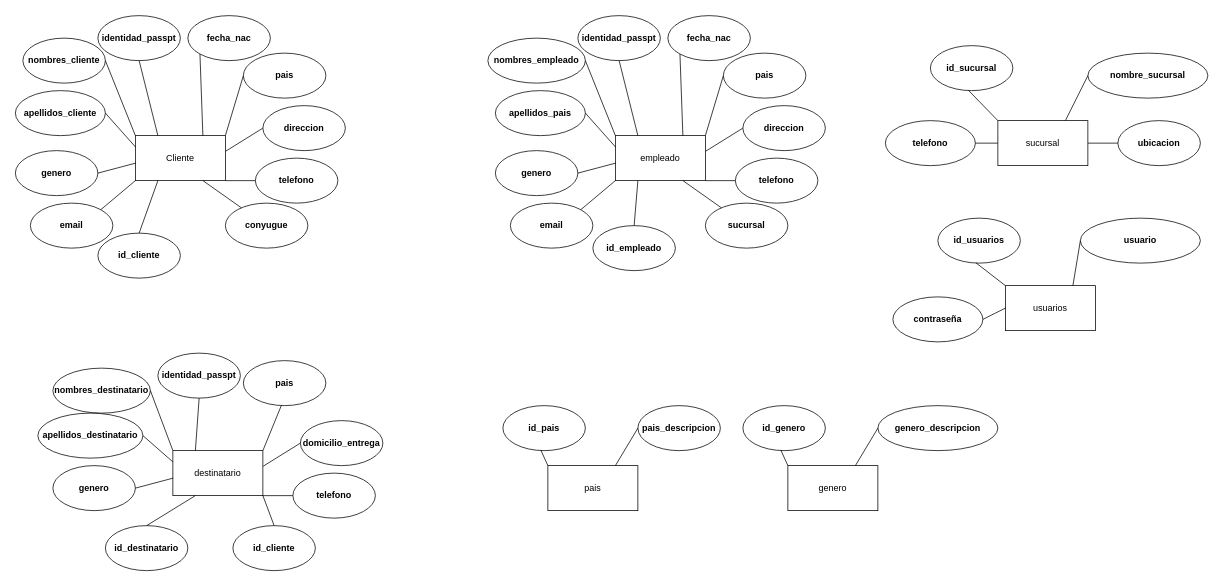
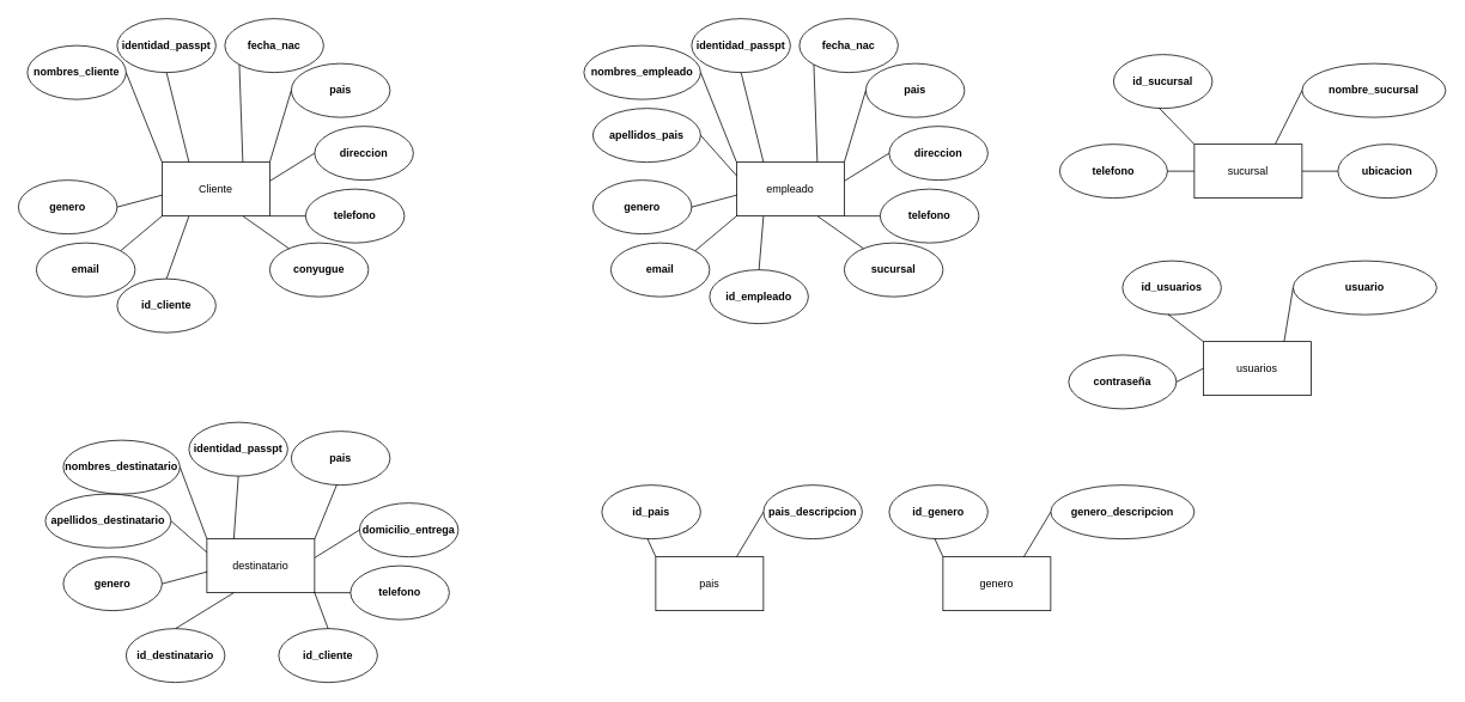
  <mxCell id="0" />
  <mxCell id="1" parent="0" />
  <mxCell id="2" value="Cliente" style="rounded=0;whiteSpace=wrap;html=1;" parent="1" vertex="1"><mxGeometry x="180" y="180" width="120" height="60" as="geometry" /></mxCell>
  <mxCell id="3" value="nombres_cliente" style="ellipse;whiteSpace=wrap;html=1;fontStyle=1" parent="1" vertex="1"><mxGeometry x="30" y="50" width="110" height="60" as="geometry" /></mxCell>
  <mxCell id="4" value="&lt;b&gt;identidad_passpt&lt;/b&gt;" style="ellipse;whiteSpace=wrap;html=1;" parent="1" vertex="1"><mxGeometry x="130" y="20" width="110" height="60" as="geometry" /></mxCell>
- <mxCell id="5" value="apellidos_cliente" style="ellipse;whiteSpace=wrap;html=1;fontStyle=1" parent="1" vertex="1"><mxGeometry y="120" width="120" height="60" as="geometry" x="20" /></mxCell>
  <mxCell id="6" value="&lt;b&gt;fecha_nac&lt;/b&gt;" style="ellipse;whiteSpace=wrap;html=1;" parent="1" vertex="1"><mxGeometry x="250" y="20" width="110" height="60" as="geometry" /></mxCell>
  <mxCell id="7" value="" style="endArrow=none;html=1;exitX=1;exitY=0.5;exitDx=0;exitDy=0;entryX=0;entryY=0;entryDx=0;entryDy=0;fontStyle=1" parent="1" source="3" target="2" edge="1"><mxGeometry width="50" height="50" relative="1" as="geometry"><mxPoint x="420" y="330" as="sourcePoint" /><mxPoint x="470" y="280" as="targetPoint" /></mxGeometry></mxCell>
  <mxCell id="8" value="" style="endArrow=none;html=1;exitX=0.75;exitY=0;exitDx=0;exitDy=0;entryX=0;entryY=1;entryDx=0;entryDy=0;" parent="1" source="2" target="6" edge="1"><mxGeometry width="50" height="50" relative="1" as="geometry"><mxPoint x="420" y="330" as="sourcePoint" /><mxPoint x="470" y="280" as="targetPoint" /></mxGeometry></mxCell>
  <mxCell id="9" value="" style="endArrow=none;html=1;exitX=0.25;exitY=0;exitDx=0;exitDy=0;entryX=0.5;entryY=1;entryDx=0;entryDy=0;" parent="1" source="2" target="4" edge="1"><mxGeometry width="50" height="50" relative="1" as="geometry"><mxPoint x="310" y="250" as="sourcePoint" /><mxPoint x="340" y="260" as="targetPoint" /></mxGeometry></mxCell>
  <mxCell id="10" value="&lt;b&gt;pais&lt;/b&gt;" style="ellipse;whiteSpace=wrap;html=1;" parent="1" vertex="1"><mxGeometry x="324" y="70" width="110" height="60" as="geometry" /></mxCell>
  <mxCell id="11" value="&lt;b&gt;direccion&lt;/b&gt;" style="ellipse;whiteSpace=wrap;html=1;" parent="1" vertex="1"><mxGeometry x="350" y="140" width="110" height="60" as="geometry" /></mxCell>
  <mxCell id="12" value="&lt;b&gt;telefono&lt;/b&gt;" style="ellipse;whiteSpace=wrap;html=1;" parent="1" vertex="1"><mxGeometry x="340" y="210" width="110" height="60" as="geometry" /></mxCell>
- <mxCell id="13" value="" style="endArrow=none;html=1;exitX=1;exitY=0.5;exitDx=0;exitDy=0;entryX=0;entryY=0.25;entryDx=0;entryDy=0;fontStyle=1;" parent="1" source="5" target="2" edge="1"><mxGeometry width="50" height="50" relative="1" as="geometry"><mxPoint x="150" y="170" as="sourcePoint" /><mxPoint x="170" y="250" as="targetPoint" /></mxGeometry></mxCell>
  <mxCell id="14" value="&lt;b&gt;genero&lt;/b&gt;" style="ellipse;whiteSpace=wrap;html=1;" parent="1" vertex="1"><mxGeometry y="200" width="110" height="60" as="geometry" x="20" /></mxCell>
  <mxCell id="15" value="&lt;b&gt;email&lt;/b&gt;" style="ellipse;whiteSpace=wrap;html=1;" parent="1" vertex="1"><mxGeometry x="40" y="270" width="110" height="60" as="geometry" /></mxCell>
  <mxCell id="16" value="&lt;b&gt;conyugue&lt;/b&gt;" style="ellipse;whiteSpace=wrap;html=1;" parent="1" vertex="1"><mxGeometry x="300" y="270" width="110" height="60" as="geometry" /></mxCell>
  <mxCell id="17" value="" style="endArrow=none;html=1;exitX=1;exitY=0.5;exitDx=0;exitDy=0;entryX=0.003;entryY=0.611;entryDx=0;entryDy=0;fontStyle=1;entryPerimeter=0;" parent="1" source="14" target="2" edge="1"><mxGeometry width="50" height="50" relative="1" as="geometry"><mxPoint x="150" y="160" as="sourcePoint" /><mxPoint x="190" y="205" as="targetPoint" /><Array as="points" /></mxGeometry></mxCell>
  <mxCell id="18" value="" style="endArrow=none;html=1;exitX=1;exitY=0;exitDx=0;exitDy=0;entryX=0;entryY=1;entryDx=0;entryDy=0;fontStyle=1;" parent="1" source="15" target="2" edge="1"><mxGeometry width="50" height="50" relative="1" as="geometry"><mxPoint x="140" y="240" as="sourcePoint" /><mxPoint x="190.36" y="226.66" as="targetPoint" /><Array as="points" /></mxGeometry></mxCell>
  <mxCell id="19" value="" style="endArrow=none;html=1;exitX=1;exitY=0;exitDx=0;exitDy=0;entryX=0;entryY=0.5;entryDx=0;entryDy=0;" parent="1" source="2" target="10" edge="1"><mxGeometry width="50" height="50" relative="1" as="geometry"><mxPoint x="280" y="190" as="sourcePoint" /><mxPoint x="296.109" y="101.213" as="targetPoint" /></mxGeometry></mxCell>
  <mxCell id="20" value="" style="endArrow=none;html=1;exitX=1.003;exitY=0.347;exitDx=0;exitDy=0;entryX=0;entryY=0.5;entryDx=0;entryDy=0;exitPerimeter=0;" parent="1" source="2" target="11" edge="1"><mxGeometry width="50" height="50" relative="1" as="geometry"><mxPoint x="290" y="274.39" as="sourcePoint" /><mxPoint x="306.109" y="185.603" as="targetPoint" /></mxGeometry></mxCell>
  <mxCell id="21" value="" style="endArrow=none;html=1;exitX=1;exitY=1;exitDx=0;exitDy=0;entryX=0;entryY=0.5;entryDx=0;entryDy=0;" parent="1" source="2" target="12" edge="1"><mxGeometry width="50" height="50" relative="1" as="geometry"><mxPoint x="263.89" y="308.79" as="sourcePoint" /><mxPoint x="279.999" y="220.003" as="targetPoint" /></mxGeometry></mxCell>
  <mxCell id="22" value="" style="endArrow=none;html=1;entryX=0.75;entryY=1;entryDx=0;entryDy=0;" parent="1" source="16" target="2" edge="1"><mxGeometry width="50" height="50" relative="1" as="geometry"><mxPoint x="310" y="220" as="sourcePoint" /><mxPoint x="326.109" y="131.213" as="targetPoint" /></mxGeometry></mxCell>
  <mxCell id="23" value="empleado" style="rounded=0;whiteSpace=wrap;html=1;" parent="1" vertex="1"><mxGeometry x="820" y="180" width="120" height="60" as="geometry" /></mxCell>
  <mxCell id="24" value="nombres_empleado" style="ellipse;whiteSpace=wrap;html=1;fontStyle=1" parent="1" vertex="1"><mxGeometry x="650" y="50" width="130" height="60" as="geometry" /></mxCell>
  <mxCell id="25" value="&lt;b&gt;identidad_passpt&lt;/b&gt;" style="ellipse;whiteSpace=wrap;html=1;" parent="1" vertex="1"><mxGeometry x="770" y="20" width="110" height="60" as="geometry" /></mxCell>
  <mxCell id="26" value="apellidos_pais" style="ellipse;whiteSpace=wrap;html=1;fontStyle=1" parent="1" vertex="1"><mxGeometry x="660" y="120" width="120" height="60" as="geometry" /></mxCell>
  <mxCell id="27" value="&lt;b&gt;fecha_nac&lt;/b&gt;" style="ellipse;whiteSpace=wrap;html=1;" parent="1" vertex="1"><mxGeometry x="890" y="20" width="110" height="60" as="geometry" /></mxCell>
  <mxCell id="28" value="" style="endArrow=none;html=1;exitX=1;exitY=0.5;exitDx=0;exitDy=0;entryX=0;entryY=0;entryDx=0;entryDy=0;fontStyle=1" parent="1" source="24" target="23" edge="1"><mxGeometry width="50" height="50" relative="1" as="geometry"><mxPoint x="1060" y="330" as="sourcePoint" /><mxPoint x="1110" y="280" as="targetPoint" /></mxGeometry></mxCell>
  <mxCell id="29" value="" style="endArrow=none;html=1;exitX=0.75;exitY=0;exitDx=0;exitDy=0;entryX=0;entryY=1;entryDx=0;entryDy=0;" parent="1" source="23" target="27" edge="1"><mxGeometry width="50" height="50" relative="1" as="geometry"><mxPoint x="1060" y="330" as="sourcePoint" /><mxPoint x="1110" y="280" as="targetPoint" /></mxGeometry></mxCell>
  <mxCell id="30" value="" style="endArrow=none;html=1;exitX=0.25;exitY=0;exitDx=0;exitDy=0;entryX=0.5;entryY=1;entryDx=0;entryDy=0;" parent="1" source="23" target="25" edge="1"><mxGeometry width="50" height="50" relative="1" as="geometry"><mxPoint x="950" y="250" as="sourcePoint" /><mxPoint x="980" y="260" as="targetPoint" /></mxGeometry></mxCell>
  <mxCell id="31" value="&lt;b&gt;pais&lt;/b&gt;" style="ellipse;whiteSpace=wrap;html=1;" parent="1" vertex="1"><mxGeometry x="964" y="70" width="110" height="60" as="geometry" /></mxCell>
  <mxCell id="32" value="&lt;b&gt;direccion&lt;/b&gt;" style="ellipse;whiteSpace=wrap;html=1;" parent="1" vertex="1"><mxGeometry x="990" y="140" width="110" height="60" as="geometry" /></mxCell>
  <mxCell id="33" value="&lt;b&gt;telefono&lt;/b&gt;" style="ellipse;whiteSpace=wrap;html=1;" parent="1" vertex="1"><mxGeometry x="980" y="210" width="110" height="60" as="geometry" /></mxCell>
  <mxCell id="34" value="" style="endArrow=none;html=1;exitX=1;exitY=0.5;exitDx=0;exitDy=0;entryX=0;entryY=0.25;entryDx=0;entryDy=0;fontStyle=1;" parent="1" source="26" target="23" edge="1"><mxGeometry width="50" height="50" relative="1" as="geometry"><mxPoint x="790" y="170" as="sourcePoint" /><mxPoint x="810" y="250" as="targetPoint" /></mxGeometry></mxCell>
  <mxCell id="35" value="&lt;b&gt;genero&lt;/b&gt;" style="ellipse;whiteSpace=wrap;html=1;" parent="1" vertex="1"><mxGeometry x="660" y="200" width="110" height="60" as="geometry" /></mxCell>
  <mxCell id="36" value="&lt;b&gt;email&lt;/b&gt;" style="ellipse;whiteSpace=wrap;html=1;" parent="1" vertex="1"><mxGeometry x="680" y="270" width="110" height="60" as="geometry" /></mxCell>
  <mxCell id="37" value="&lt;b&gt;sucursal&lt;/b&gt;" style="ellipse;whiteSpace=wrap;html=1;" parent="1" vertex="1"><mxGeometry x="940" y="270" width="110" height="60" as="geometry" /></mxCell>
  <mxCell id="38" value="" style="endArrow=none;html=1;exitX=1;exitY=0.5;exitDx=0;exitDy=0;entryX=0.003;entryY=0.611;entryDx=0;entryDy=0;fontStyle=1;entryPerimeter=0;" parent="1" source="35" target="23" edge="1"><mxGeometry width="50" height="50" relative="1" as="geometry"><mxPoint x="790" y="160" as="sourcePoint" /><mxPoint x="830" y="205" as="targetPoint" /><Array as="points" /></mxGeometry></mxCell>
  <mxCell id="39" value="" style="endArrow=none;html=1;exitX=1;exitY=0;exitDx=0;exitDy=0;entryX=0;entryY=1;entryDx=0;entryDy=0;fontStyle=1;" parent="1" source="36" target="23" edge="1"><mxGeometry width="50" height="50" relative="1" as="geometry"><mxPoint x="780" y="240" as="sourcePoint" /><mxPoint x="830.36" y="226.66" as="targetPoint" /><Array as="points" /></mxGeometry></mxCell>
  <mxCell id="40" value="" style="endArrow=none;html=1;exitX=1;exitY=0;exitDx=0;exitDy=0;entryX=0;entryY=0.5;entryDx=0;entryDy=0;" parent="1" source="23" target="31" edge="1"><mxGeometry width="50" height="50" relative="1" as="geometry"><mxPoint x="920" y="190" as="sourcePoint" /><mxPoint x="936.109" y="101.213" as="targetPoint" /></mxGeometry></mxCell>
  <mxCell id="41" value="" style="endArrow=none;html=1;exitX=1.003;exitY=0.347;exitDx=0;exitDy=0;entryX=0;entryY=0.5;entryDx=0;entryDy=0;exitPerimeter=0;" parent="1" source="23" target="32" edge="1"><mxGeometry width="50" height="50" relative="1" as="geometry"><mxPoint x="930" y="274.39" as="sourcePoint" /><mxPoint x="946.109" y="185.603" as="targetPoint" /></mxGeometry></mxCell>
  <mxCell id="42" value="" style="endArrow=none;html=1;exitX=1;exitY=1;exitDx=0;exitDy=0;entryX=0;entryY=0.5;entryDx=0;entryDy=0;" parent="1" source="23" target="33" edge="1"><mxGeometry width="50" height="50" relative="1" as="geometry"><mxPoint x="903.89" y="308.79" as="sourcePoint" /><mxPoint x="919.999" y="220.003" as="targetPoint" /></mxGeometry></mxCell>
  <mxCell id="43" value="" style="endArrow=none;html=1;entryX=0.75;entryY=1;entryDx=0;entryDy=0;" parent="1" source="37" target="23" edge="1"><mxGeometry width="50" height="50" relative="1" as="geometry"><mxPoint x="950" y="220" as="sourcePoint" /><mxPoint x="966.109" y="131.213" as="targetPoint" /></mxGeometry></mxCell>
  <mxCell id="44" value="destinatario" style="rounded=0;whiteSpace=wrap;html=1;" parent="1" vertex="1"><mxGeometry x="230" y="600" width="120" height="60" as="geometry" /></mxCell>
  <mxCell id="45" value="nombres_destinatario" style="ellipse;whiteSpace=wrap;html=1;fontStyle=1" parent="1" vertex="1"><mxGeometry x="70" y="490" width="130" height="60" as="geometry" /></mxCell>
  <mxCell id="46" value="&lt;b&gt;identidad_passpt&lt;/b&gt;" style="ellipse;whiteSpace=wrap;html=1;" parent="1" vertex="1"><mxGeometry x="210" y="470" width="110" height="60" as="geometry" /></mxCell>
  <mxCell id="47" value="apellidos_destinatario" style="ellipse;whiteSpace=wrap;html=1;fontStyle=1" parent="1" vertex="1"><mxGeometry x="50" y="550" width="140" height="60" as="geometry" /></mxCell>
  <mxCell id="48" value="" style="endArrow=none;html=1;exitX=1;exitY=0.5;exitDx=0;exitDy=0;entryX=0;entryY=0;entryDx=0;entryDy=0;fontStyle=1" parent="1" source="45" target="44" edge="1"><mxGeometry width="50" height="50" relative="1" as="geometry"><mxPoint x="470" y="750" as="sourcePoint" /><mxPoint x="520" y="700" as="targetPoint" /></mxGeometry></mxCell>
  <mxCell id="49" value="" style="endArrow=none;html=1;exitX=0.25;exitY=0;exitDx=0;exitDy=0;entryX=0.5;entryY=1;entryDx=0;entryDy=0;" parent="1" source="44" target="46" edge="1"><mxGeometry width="50" height="50" relative="1" as="geometry"><mxPoint x="360" y="670" as="sourcePoint" /><mxPoint x="390" y="680" as="targetPoint" /></mxGeometry></mxCell>
  <mxCell id="50" value="&lt;b&gt;pais&lt;/b&gt;" style="ellipse;whiteSpace=wrap;html=1;" parent="1" vertex="1"><mxGeometry x="324" y="480" width="110" height="60" as="geometry" /></mxCell>
  <mxCell id="51" value="&lt;b&gt;domicilio_entrega&lt;/b&gt;" style="ellipse;whiteSpace=wrap;html=1;" parent="1" vertex="1"><mxGeometry x="400" y="560" width="110" height="60" as="geometry" /></mxCell>
  <mxCell id="52" value="&lt;b&gt;telefono&lt;/b&gt;" style="ellipse;whiteSpace=wrap;html=1;" parent="1" vertex="1"><mxGeometry x="390" y="630" width="110" height="60" as="geometry" /></mxCell>
  <mxCell id="53" value="" style="endArrow=none;html=1;exitX=1;exitY=0.5;exitDx=0;exitDy=0;entryX=0;entryY=0.25;entryDx=0;entryDy=0;fontStyle=1;" parent="1" source="47" target="44" edge="1"><mxGeometry width="50" height="50" relative="1" as="geometry"><mxPoint x="200" y="590" as="sourcePoint" /><mxPoint x="220" y="670" as="targetPoint" /></mxGeometry></mxCell>
  <mxCell id="54" value="&lt;b&gt;genero&lt;/b&gt;" style="ellipse;whiteSpace=wrap;html=1;" parent="1" vertex="1"><mxGeometry x="70" y="620" width="110" height="60" as="geometry" /></mxCell>
  <mxCell id="55" value="" style="endArrow=none;html=1;exitX=1;exitY=0.5;exitDx=0;exitDy=0;entryX=0.003;entryY=0.611;entryDx=0;entryDy=0;fontStyle=1;entryPerimeter=0;" parent="1" source="54" target="44" edge="1"><mxGeometry width="50" height="50" relative="1" as="geometry"><mxPoint x="200" y="580" as="sourcePoint" /><mxPoint x="240" y="625" as="targetPoint" /><Array as="points" /></mxGeometry></mxCell>
  <mxCell id="56" value="" style="endArrow=none;html=1;exitX=1;exitY=0;exitDx=0;exitDy=0;entryX=0.461;entryY=0.993;entryDx=0;entryDy=0;entryPerimeter=0;" parent="1" source="44" target="50" edge="1"><mxGeometry width="50" height="50" relative="1" as="geometry"><mxPoint x="330" y="610" as="sourcePoint" /><mxPoint x="346.109" y="521.213" as="targetPoint" /></mxGeometry></mxCell>
  <mxCell id="57" value="" style="endArrow=none;html=1;exitX=1.003;exitY=0.347;exitDx=0;exitDy=0;entryX=0;entryY=0.5;entryDx=0;entryDy=0;exitPerimeter=0;" parent="1" source="44" target="51" edge="1"><mxGeometry width="50" height="50" relative="1" as="geometry"><mxPoint x="340" y="694.39" as="sourcePoint" /><mxPoint x="356.109" y="605.603" as="targetPoint" /></mxGeometry></mxCell>
  <mxCell id="58" value="" style="endArrow=none;html=1;exitX=1;exitY=1;exitDx=0;exitDy=0;entryX=0;entryY=0.5;entryDx=0;entryDy=0;" parent="1" source="44" target="52" edge="1"><mxGeometry width="50" height="50" relative="1" as="geometry"><mxPoint x="313.89" y="728.79" as="sourcePoint" /><mxPoint x="329.999" y="640.003" as="targetPoint" /></mxGeometry></mxCell>
  <mxCell id="59" value="&lt;b&gt;id_cliente&lt;/b&gt;" style="ellipse;whiteSpace=wrap;html=1;" parent="1" vertex="1"><mxGeometry x="130" y="310" width="110" height="60" as="geometry" /></mxCell>
  <mxCell id="60" value="" style="endArrow=none;html=1;exitX=0.5;exitY=0;exitDx=0;exitDy=0;entryX=0.25;entryY=1;entryDx=0;entryDy=0;fontStyle=1;" parent="1" source="59" target="2" edge="1"><mxGeometry width="50" height="50" relative="1" as="geometry"><mxPoint x="143.932" y="288.809" as="sourcePoint" /><mxPoint x="190" y="250" as="targetPoint" /><Array as="points" /></mxGeometry></mxCell>
  <mxCell id="61" value="&lt;b&gt;id_empleado&lt;/b&gt;" style="ellipse;whiteSpace=wrap;html=1;" parent="1" vertex="1"><mxGeometry x="790" y="300" width="110" height="60" as="geometry" /></mxCell>
  <mxCell id="62" value="" style="endArrow=none;html=1;exitX=0.5;exitY=0;exitDx=0;exitDy=0;fontStyle=1;entryX=0.25;entryY=1;entryDx=0;entryDy=0;" parent="1" source="61" target="23" edge="1"><mxGeometry width="50" height="50" relative="1" as="geometry"><mxPoint x="803.932" y="283.809" as="sourcePoint" /><mxPoint x="870" y="235" as="targetPoint" /><Array as="points" /></mxGeometry></mxCell>
  <mxCell id="63" value="&lt;b&gt;id_destinatario&lt;/b&gt;" style="ellipse;whiteSpace=wrap;html=1;" parent="1" vertex="1"><mxGeometry x="140" y="700" width="110" height="60" as="geometry" /></mxCell>
  <mxCell id="64" value="" style="endArrow=none;html=1;exitX=0.5;exitY=0;exitDx=0;exitDy=0;entryX=0.25;entryY=1;entryDx=0;entryDy=0;fontStyle=1;" parent="1" source="63" target="44" edge="1"><mxGeometry width="50" height="50" relative="1" as="geometry"><mxPoint x="198.932" y="708.809" as="sourcePoint" /><mxPoint x="265" y="660" as="targetPoint" /><Array as="points" /></mxGeometry></mxCell>
  <mxCell id="65" value="&lt;b&gt;id_cliente&lt;/b&gt;" style="ellipse;whiteSpace=wrap;html=1;" parent="1" vertex="1"><mxGeometry x="310" y="700" width="110" height="60" as="geometry" /></mxCell>
  <mxCell id="66" value="" style="endArrow=none;html=1;exitX=1;exitY=1;exitDx=0;exitDy=0;entryX=0.5;entryY=0;entryDx=0;entryDy=0;" parent="1" source="44" target="65" edge="1"><mxGeometry width="50" height="50" relative="1" as="geometry"><mxPoint x="360" y="670" as="sourcePoint" /><mxPoint x="400" y="670" as="targetPoint" /></mxGeometry></mxCell>
  <mxCell id="67" value="pais" style="rounded=0;whiteSpace=wrap;html=1;" parent="1" vertex="1"><mxGeometry x="730" y="620" width="120" height="60" as="geometry" /></mxCell>
  <mxCell id="68" value="&lt;b&gt;id_pais&lt;/b&gt;" style="ellipse;whiteSpace=wrap;html=1;" parent="1" vertex="1"><mxGeometry x="670" y="540" width="110" height="60" as="geometry" /></mxCell>
  <mxCell id="69" value="&lt;b&gt;pais_descripcion&lt;/b&gt;" style="ellipse;whiteSpace=wrap;html=1;" parent="1" vertex="1"><mxGeometry x="850" y="540" width="110" height="60" as="geometry" /></mxCell>
  <mxCell id="70" value="" style="endArrow=none;html=1;exitX=0;exitY=0;exitDx=0;exitDy=0;entryX=0.461;entryY=0.993;entryDx=0;entryDy=0;entryPerimeter=0;" parent="1" source="67" target="68" edge="1"><mxGeometry width="50" height="50" relative="1" as="geometry"><mxPoint x="830" y="630" as="sourcePoint" /><mxPoint x="846.109" y="541.213" as="targetPoint" /></mxGeometry></mxCell>
  <mxCell id="71" value="" style="endArrow=none;html=1;exitX=0.75;exitY=0;exitDx=0;exitDy=0;entryX=0;entryY=0.5;entryDx=0;entryDy=0;" parent="1" source="67" target="69" edge="1"><mxGeometry width="50" height="50" relative="1" as="geometry"><mxPoint x="840" y="714.39" as="sourcePoint" /><mxPoint x="856.109" y="625.603" as="targetPoint" /></mxGeometry></mxCell>
  <mxCell id="72" value="genero" style="rounded=0;whiteSpace=wrap;html=1;" parent="1" vertex="1"><mxGeometry x="1050" y="620" width="120" height="60" as="geometry" /></mxCell>
  <mxCell id="73" value="&lt;b&gt;id_genero&lt;/b&gt;" style="ellipse;whiteSpace=wrap;html=1;" parent="1" vertex="1"><mxGeometry x="990" y="540" width="110" height="60" as="geometry" /></mxCell>
  <mxCell id="74" value="&lt;b&gt;genero_descripcion&lt;/b&gt;" style="ellipse;whiteSpace=wrap;html=1;" parent="1" vertex="1"><mxGeometry x="1170" y="540" width="160" height="60" as="geometry" /></mxCell>
  <mxCell id="75" value="" style="endArrow=none;html=1;exitX=0;exitY=0;exitDx=0;exitDy=0;entryX=0.461;entryY=0.993;entryDx=0;entryDy=0;entryPerimeter=0;" parent="1" source="72" target="73" edge="1"><mxGeometry width="50" height="50" relative="1" as="geometry"><mxPoint x="1150" y="630" as="sourcePoint" /><mxPoint x="1166.109" y="541.213" as="targetPoint" /></mxGeometry></mxCell>
  <mxCell id="76" value="" style="endArrow=none;html=1;exitX=0.75;exitY=0;exitDx=0;exitDy=0;entryX=0;entryY=0.5;entryDx=0;entryDy=0;" parent="1" source="72" target="74" edge="1"><mxGeometry width="50" height="50" relative="1" as="geometry"><mxPoint x="1160" y="714.39" as="sourcePoint" /><mxPoint x="1176.109" y="625.603" as="targetPoint" /></mxGeometry></mxCell>
  <mxCell id="77" value="sucursal" style="rounded=0;whiteSpace=wrap;html=1;" parent="1" vertex="1"><mxGeometry x="1330" y="160" width="120" height="60" as="geometry" /></mxCell>
  <mxCell id="78" value="&lt;b&gt;id_sucursal&lt;/b&gt;" style="ellipse;whiteSpace=wrap;html=1;" parent="1" vertex="1"><mxGeometry x="1240" y="60" width="110" height="60" as="geometry" /></mxCell>
  <mxCell id="79" value="&lt;b&gt;nombre_sucursal&lt;/b&gt;" style="ellipse;whiteSpace=wrap;html=1;" parent="1" vertex="1"><mxGeometry x="1450" y="70" width="160" height="60" as="geometry" /></mxCell>
  <mxCell id="80" value="" style="endArrow=none;html=1;exitX=0;exitY=0;exitDx=0;exitDy=0;entryX=0.461;entryY=0.993;entryDx=0;entryDy=0;entryPerimeter=0;" parent="1" source="77" target="78" edge="1"><mxGeometry width="50" height="50" relative="1" as="geometry"><mxPoint x="1430" y="170" as="sourcePoint" /><mxPoint x="1446.109" y="81.213" as="targetPoint" /></mxGeometry></mxCell>
  <mxCell id="81" value="" style="endArrow=none;html=1;exitX=0.75;exitY=0;exitDx=0;exitDy=0;entryX=0;entryY=0.5;entryDx=0;entryDy=0;" parent="1" source="77" target="79" edge="1"><mxGeometry width="50" height="50" relative="1" as="geometry"><mxPoint x="1440" y="254.39" as="sourcePoint" /><mxPoint x="1456.109" y="165.603" as="targetPoint" /></mxGeometry></mxCell>
  <mxCell id="82" value="&lt;b&gt;ubicacion&lt;/b&gt;" style="ellipse;whiteSpace=wrap;html=1;" parent="1" vertex="1"><mxGeometry x="1490" y="160" width="110" height="60" as="geometry" /></mxCell>
  <mxCell id="83" value="&lt;b&gt;telefono&lt;/b&gt;" style="ellipse;whiteSpace=wrap;html=1;" parent="1" vertex="1"><mxGeometry x="1180" y="160" width="120" height="60" as="geometry" /></mxCell>
  <mxCell id="84" value="" style="endArrow=none;html=1;exitX=0;exitY=0.5;exitDx=0;exitDy=0;entryX=1;entryY=0.5;entryDx=0;entryDy=0;" parent="1" source="77" target="83" edge="1"><mxGeometry width="50" height="50" relative="1" as="geometry"><mxPoint x="1340" y="170" as="sourcePoint" /><mxPoint x="1330.71" y="129.58" as="targetPoint" /></mxGeometry></mxCell>
  <mxCell id="85" value="" style="endArrow=none;html=1;exitX=0;exitY=0.5;exitDx=0;exitDy=0;entryX=1;entryY=0.5;entryDx=0;entryDy=0;" parent="1" source="82" target="77" edge="1"><mxGeometry width="50" height="50" relative="1" as="geometry"><mxPoint x="1340" y="200" as="sourcePoint" /><mxPoint x="1450" y="190" as="targetPoint" /><Array as="points" /></mxGeometry></mxCell>
  <mxCell id="86" value="usuarios" style="rounded=0;whiteSpace=wrap;html=1;" parent="1" vertex="1"><mxGeometry x="1340" y="380" width="120" height="60" as="geometry" /></mxCell>
  <mxCell id="87" value="&lt;b&gt;id_usuarios&lt;/b&gt;" style="ellipse;whiteSpace=wrap;html=1;" parent="1" vertex="1"><mxGeometry x="1250" y="290" width="110" height="60" as="geometry" /></mxCell>
  <mxCell id="88" value="&lt;b&gt;usuario&lt;/b&gt;" style="ellipse;whiteSpace=wrap;html=1;" parent="1" vertex="1"><mxGeometry x="1440" y="290" width="160" height="60" as="geometry" /></mxCell>
  <mxCell id="89" value="" style="endArrow=none;html=1;exitX=0;exitY=0;exitDx=0;exitDy=0;entryX=0.461;entryY=0.993;entryDx=0;entryDy=0;entryPerimeter=0;" parent="1" source="86" target="87" edge="1"><mxGeometry width="50" height="50" relative="1" as="geometry"><mxPoint x="1440" y="390" as="sourcePoint" /><mxPoint x="1456.109" y="301.213" as="targetPoint" /></mxGeometry></mxCell>
  <mxCell id="90" value="" style="endArrow=none;html=1;exitX=0.75;exitY=0;exitDx=0;exitDy=0;entryX=0;entryY=0.5;entryDx=0;entryDy=0;" parent="1" source="86" target="88" edge="1"><mxGeometry width="50" height="50" relative="1" as="geometry"><mxPoint x="1450" y="474.39" as="sourcePoint" /><mxPoint x="1466.109" y="385.603" as="targetPoint" /></mxGeometry></mxCell>
  <mxCell id="91" value="&lt;b&gt;contraseña&lt;/b&gt;" style="ellipse;whiteSpace=wrap;html=1;" parent="1" vertex="1"><mxGeometry x="1190" y="395" width="120" height="60" as="geometry" /></mxCell>
  <mxCell id="92" value="" style="endArrow=none;html=1;exitX=0;exitY=0.5;exitDx=0;exitDy=0;entryX=1;entryY=0.5;entryDx=0;entryDy=0;" parent="1" source="86" target="91" edge="1"><mxGeometry width="50" height="50" relative="1" as="geometry"><mxPoint x="1350" y="390" as="sourcePoint" /><mxPoint x="1340.71" y="349.58" as="targetPoint" /></mxGeometry></mxCell>
